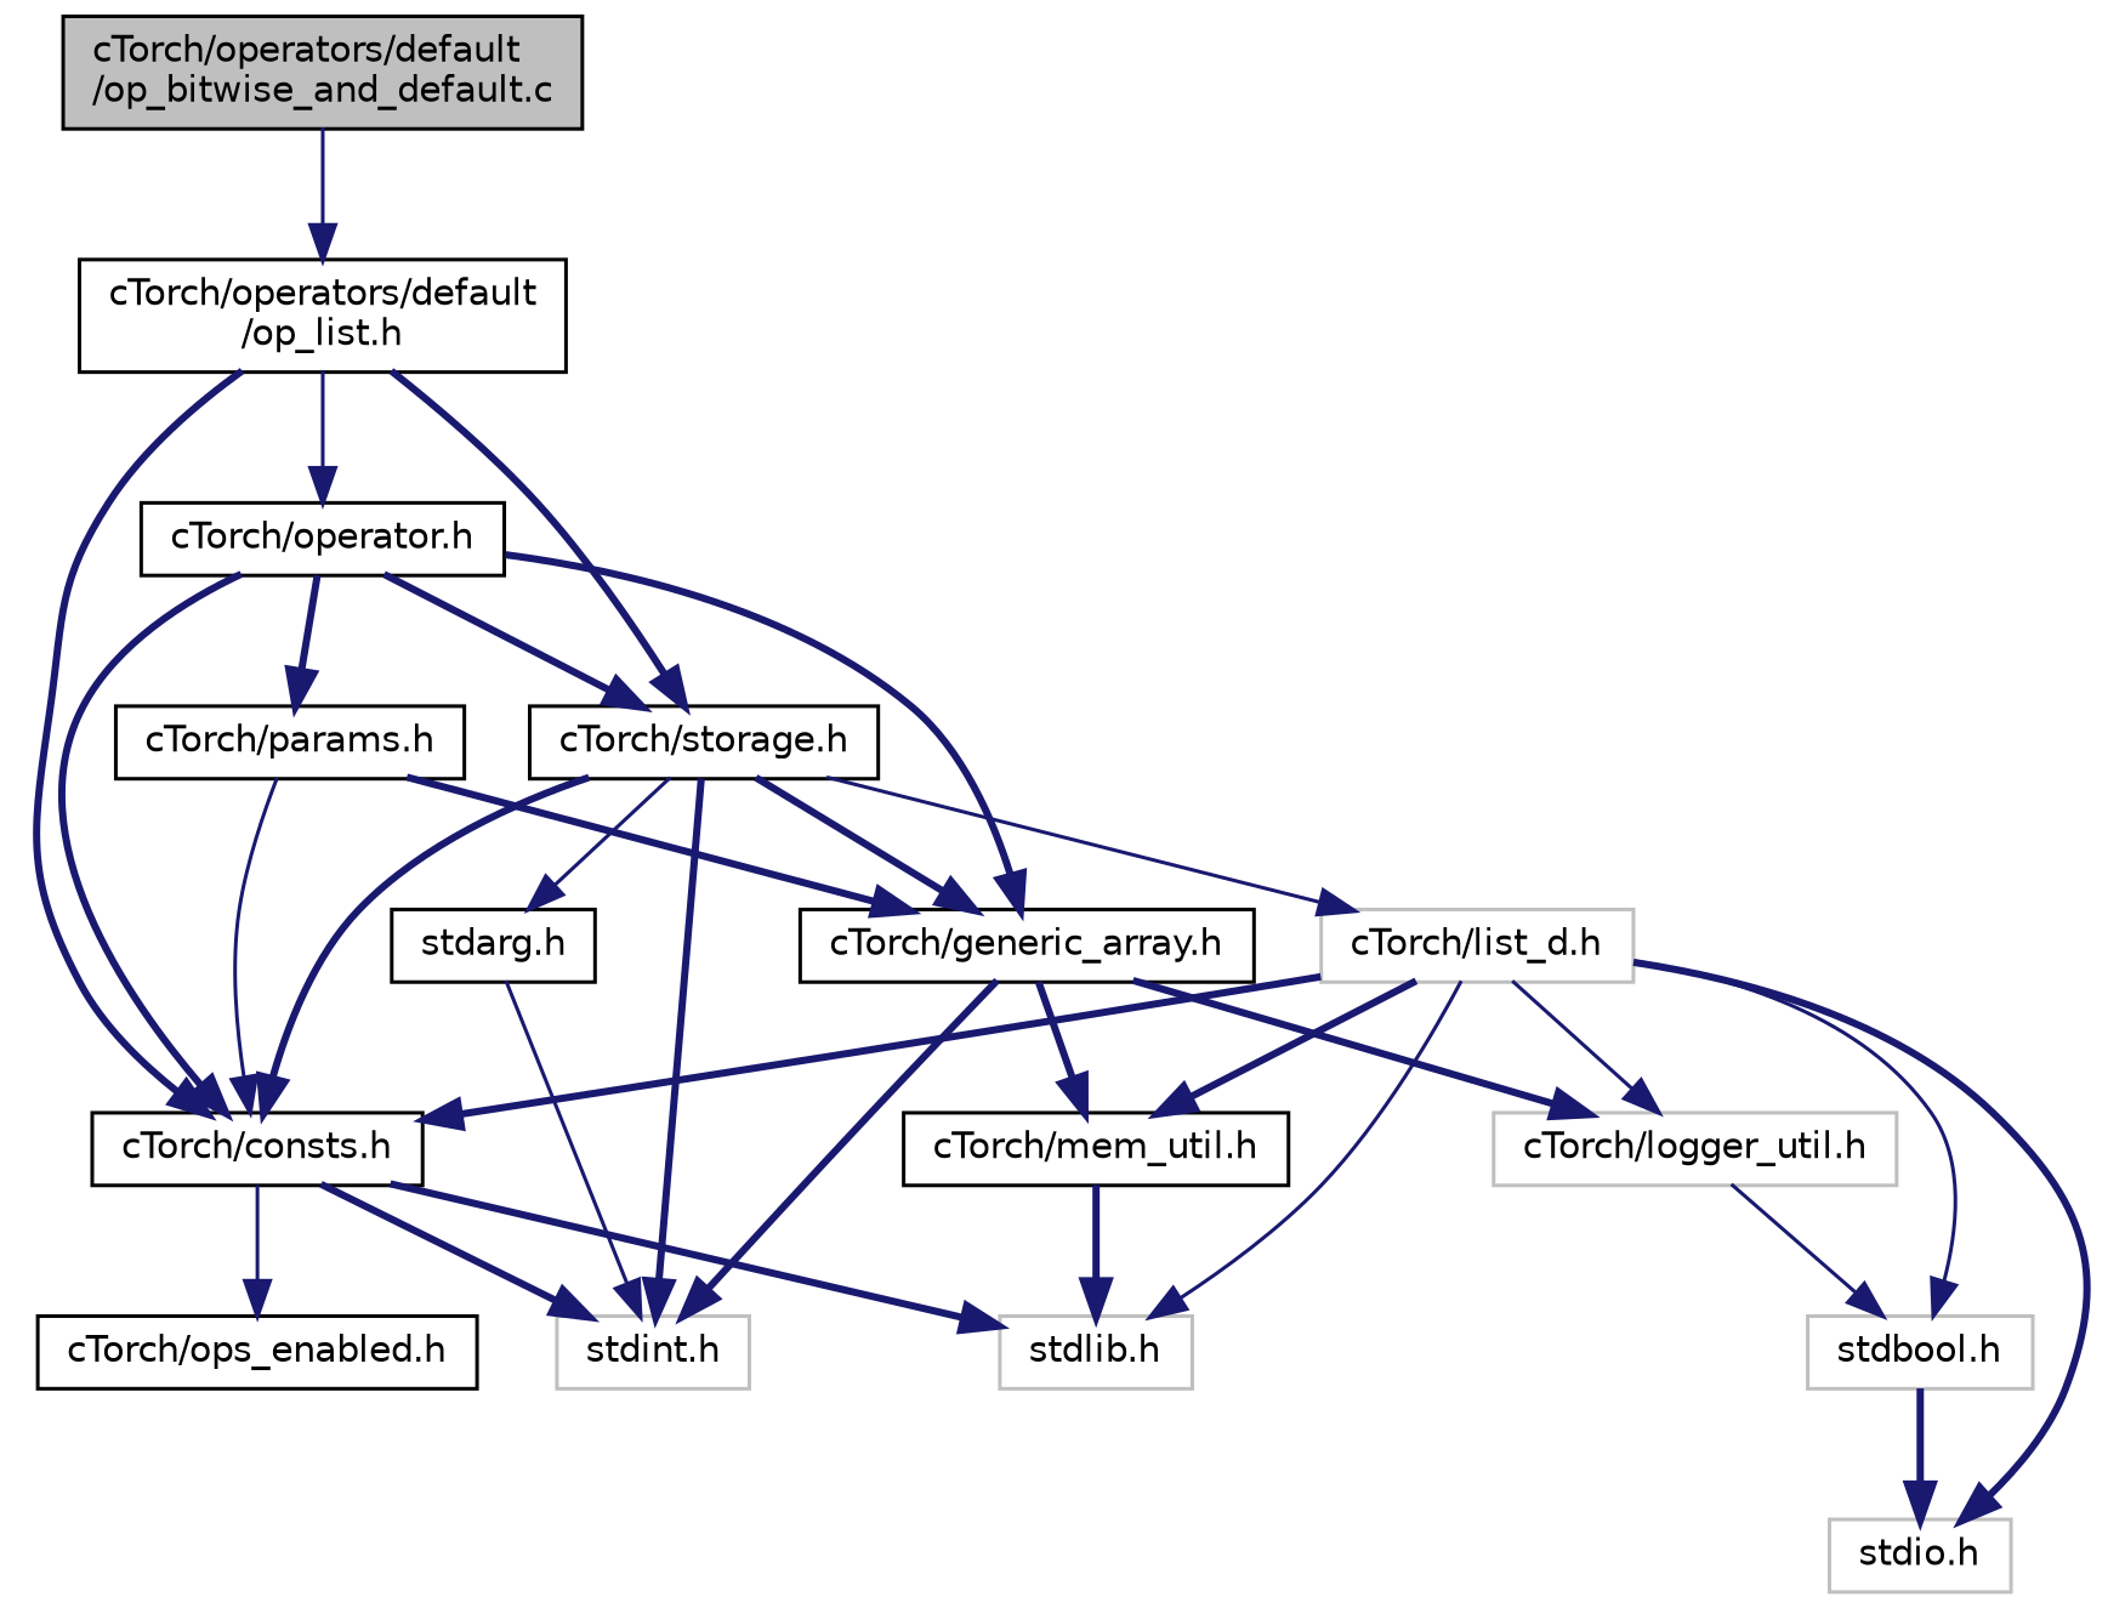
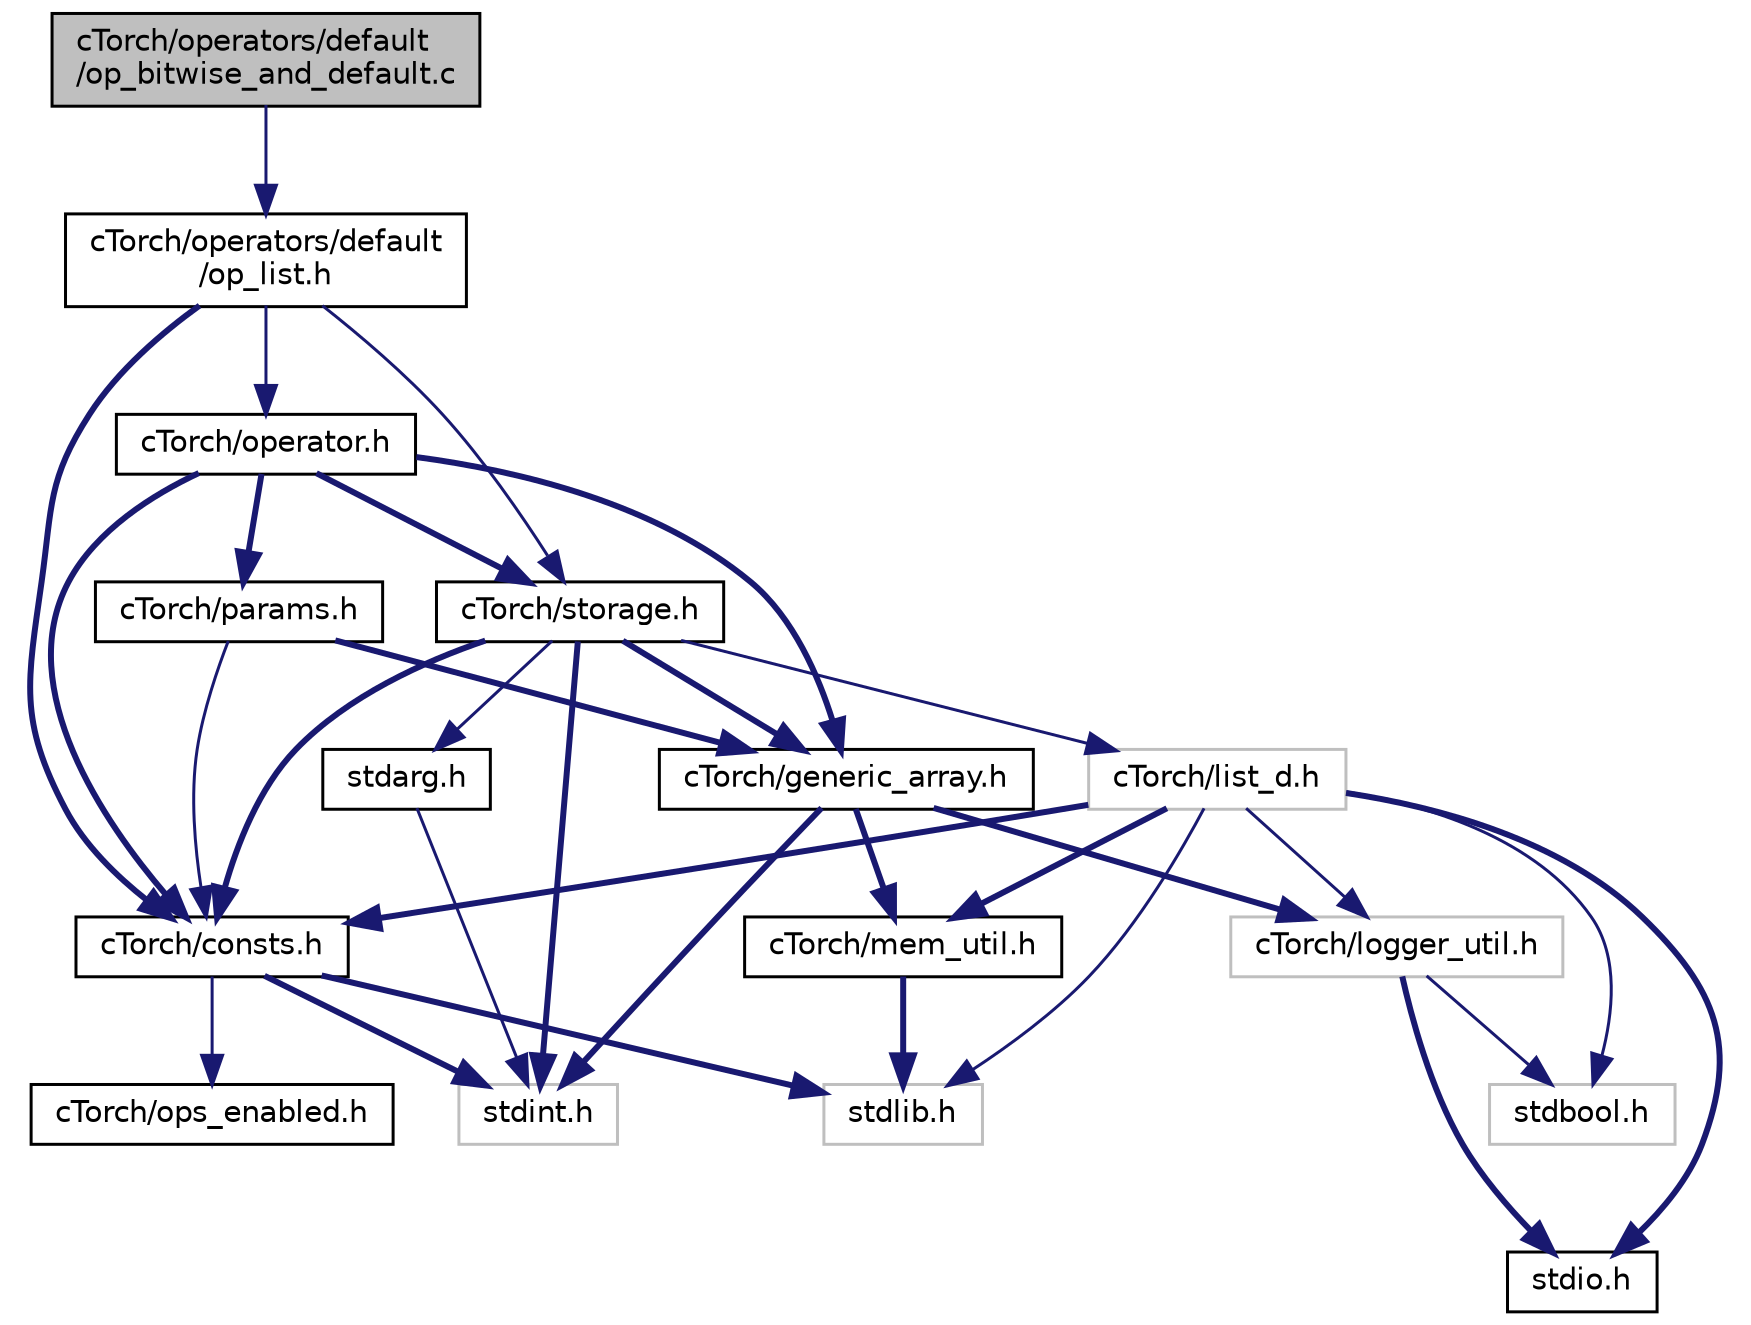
  digraph {
    node [color=black fillcolor=white fontname=Helvetica fontsize=10 shape=record style=filled]
    edge [color=midnightblue fontname=Helvetica fontsize=10 labelfontname=Helvetica labelfontsize=10 style=bold]
    n1 [fillcolor=grey75 fontcolor=black height=0.2 label="cTorch/operators/default\l/op_bitwise_and_default.c" width=0.4]
    n2 [height=0.2 label="cTorch/operators/default\l/op_list.h" width=0.4]
    n3 [height=0.2 label="cTorch/consts.h" width=0.4]
    n4 [height=0.2 label="cTorch/operator.h" width=0.4]
    n5 [height=0.2 label="cTorch/storage.h" width=0.4]
    n6 [height=0.2 label="cTorch/ops_enabled.h" width=0.4]
    n7 [color=grey75 height=0.2 label="stdint.h" width=0.4]
    n8 [color=grey75 height=0.2 label="stdlib.h" width=0.4]
    n9 [height=0.2 label="cTorch/generic_array.h" width=0.4]
    n10 [height=0.2 label="cTorch/params.h" width=0.4]
    n11 [height=0.2 label="stdarg.h" width=0.4]
    n12 [color=grey75 height=0.2 label="cTorch/list_d.h" width=0.4]
    n13 [color=grey75 height=0.2 label="cTorch/logger_util.h" width=0.4]
    n14 [height=0.2 label="cTorch/mem_util.h" width=0.4]
    n15 [color=grey75 height=0.2 label="stdbool.h" width=0.4]
-   n16 [color=grey75 height=0.2 label="stdio.h" width=0.4]
+   n16 [height=0.2 label="stdio.h" width=0.4]
    n1 -> n2 [style=solid]
    n2 -> n3
    n2 -> n4 [style=solid]
-   n2 -> n5
+   n2 -> n5 [style=solid]
    n3 -> n6 [style=solid]
    n3 -> n7
    n3 -> n8
    n4 -> n3
    n4 -> n5
    n4 -> n9
    n4 -> n10
    n5 -> n3
    n5 -> n7
    n5 -> n9
    n5 -> n11 [style=solid]
    n5 -> n12 [style=solid]
    n9 -> n7
    n9 -> n13
    n9 -> n14
    n10 -> n3 [style=solid]
    n10 -> n9
    n11 -> n7 [style=solid]
    n12 -> n3
    n12 -> n8 [style=solid]
    n12 -> n13 [style=solid]
    n12 -> n14
    n12 -> n15 [style=solid]
    n12 -> n16
    n13 -> n15 [style=solid]
-   n15 -> n16
+   n13 -> n16
    n14 -> n8
  }
